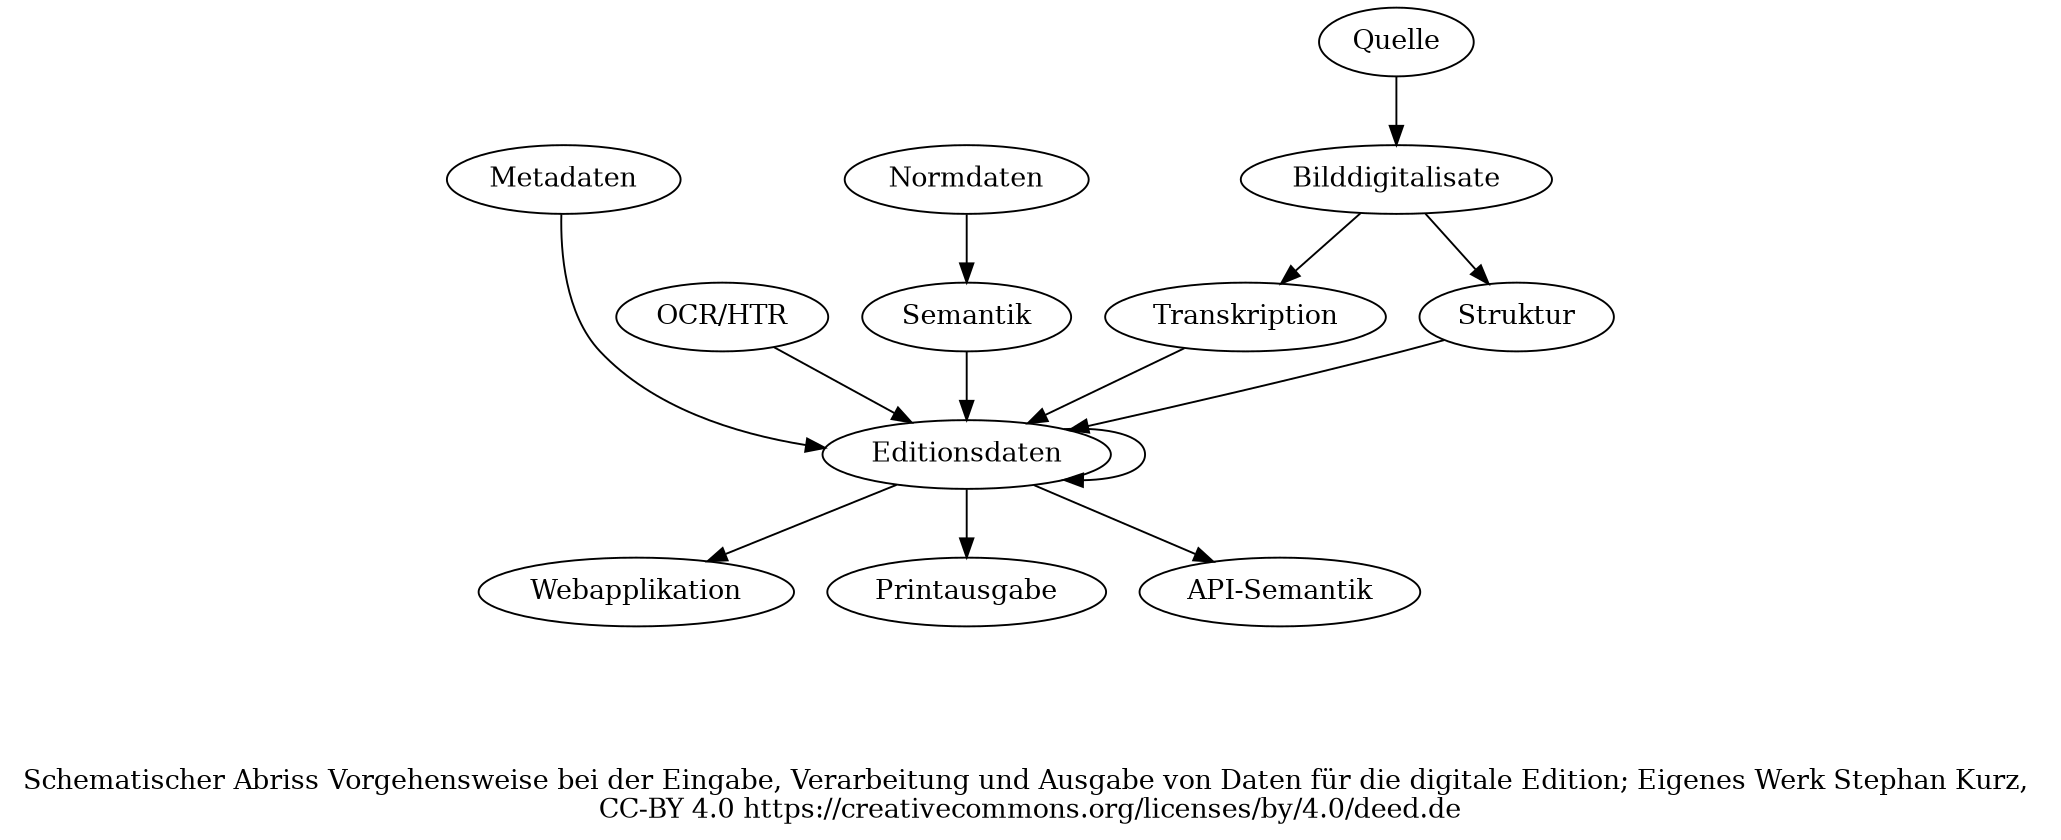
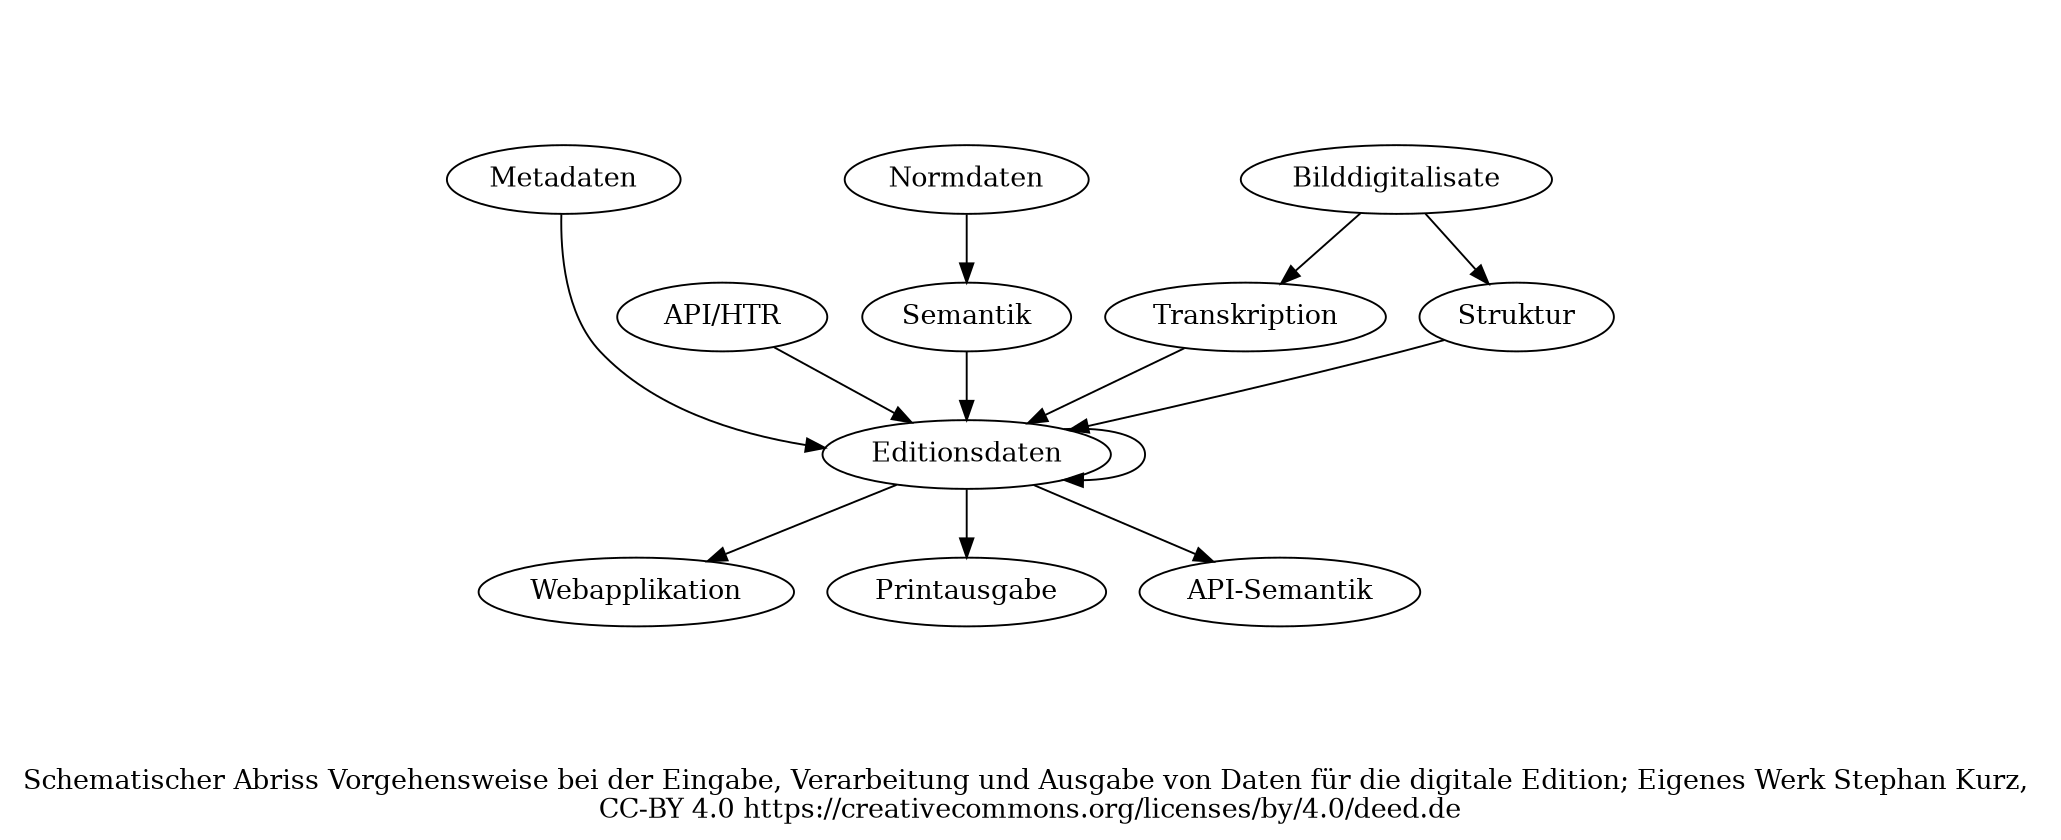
  digraph {
    label="\nSchematischer Abriss Vorgehensweise bei der Eingabe, Verarbeitung und Ausgabe von Daten für die digitale Edition; Eigenes Werk Stephan Kurz, \nCC-BY 4.0 https://creativecommons.org/licenses/by/4.0/deed.de"
    Bilddigitalisate
    Metadaten
    Transkription
    Struktur
    Editionsdaten
-   Quelle
-   "OCR/HTR"
+   "OCR/HTR" [label="API/HTR"]
    Webapplikation
    Printausgabe
    n10 [label="API-Semantik"]
    Normdaten
    Semantik
    subgraph sub_1 {
      rank=same
      Bilddigitalisate
      Metadaten
    }
    Bilddigitalisate -> Transkription
    Bilddigitalisate -> Struktur
    Metadaten -> Editionsdaten
    Transkription -> Editionsdaten
    Struktur -> Editionsdaten
    Editionsdaten -> Editionsdaten
    Editionsdaten -> Webapplikation
    Editionsdaten -> Printausgabe
    Editionsdaten -> n10
-   Quelle -> Bilddigitalisate
    "OCR/HTR" -> Editionsdaten
    Normdaten -> Semantik
    Semantik -> Editionsdaten
  }
